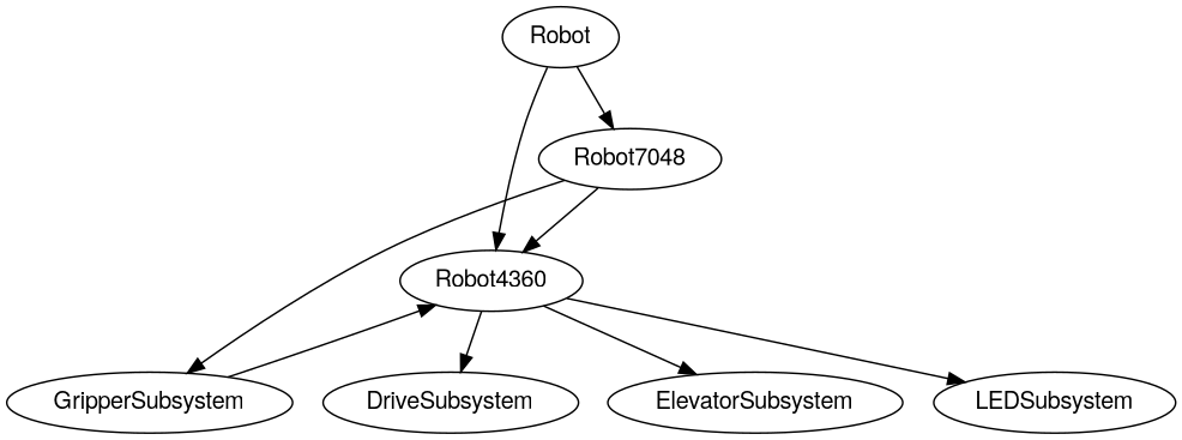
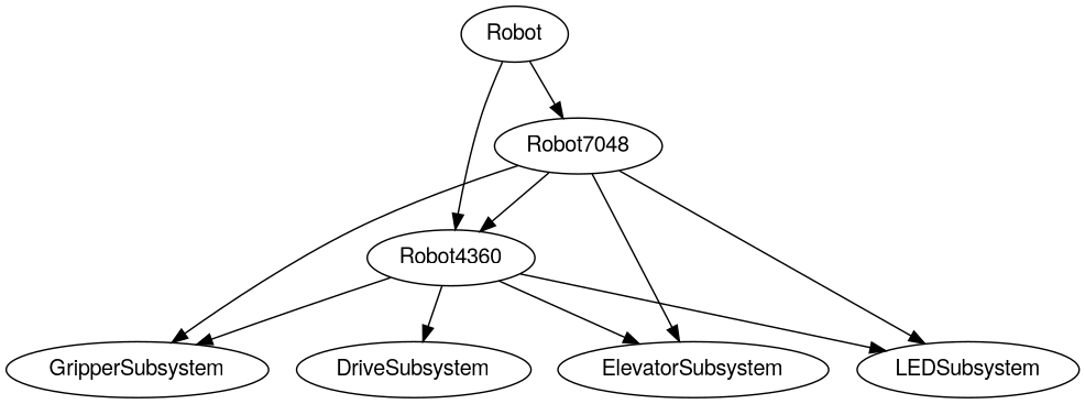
  digraph {
    fontname="Helvetica,Arial,sans-serif"
    node [fontname="Helvetica,Arial,sans-serif"]
    edge [fontname="Helvetica,Arial,sans-serif"]
    n1 [label=Robot]
    Robot4360
    Robot7048
    DriveSubsystem
    ElevatorSubsystem
    GripperSubsystem
    LEDSubsystem
    n1 -> Robot4360
    n1 -> Robot7048
    Robot4360 -> DriveSubsystem
    Robot4360 -> ElevatorSubsystem
-   GripperSubsystem -> Robot4360
+   Robot4360 -> GripperSubsystem
    Robot4360 -> LEDSubsystem
    Robot7048 -> Robot4360
+   Robot7048 -> ElevatorSubsystem
    Robot7048 -> GripperSubsystem
+   Robot7048 -> LEDSubsystem
  }
